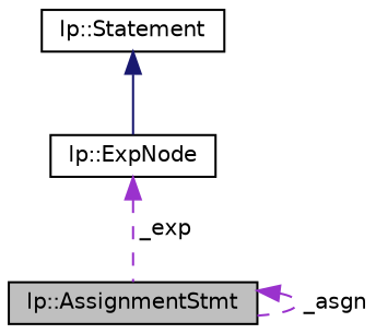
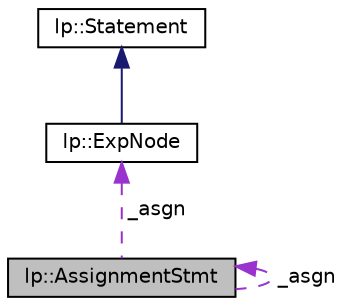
  digraph {
    node [color=black fillcolor=white fontname=Helvetica fontsize=10 shape=record style=filled]
    edge [color=darkorchid3 dir=back fontname=Helvetica fontsize=10 labelfontname=Helvetica labelfontsize=10 style=dashed]
    n1 [fillcolor=grey75 fontcolor=black height=0.2 label="lp::AssignmentStmt" width=0.4]
    n2 [height=0.2 label="lp::Statement" width=0.4]
    n3 [height=0.2 label="lp::ExpNode" width=0.4]
    n1 -> n1 [label=" _asgn"]
    n2 -> n3 [color=midnightblue style=solid]
-   n3 -> n1 [label=" _exp"]
+   n3 -> n1 [label=" _asgn"]
  }
